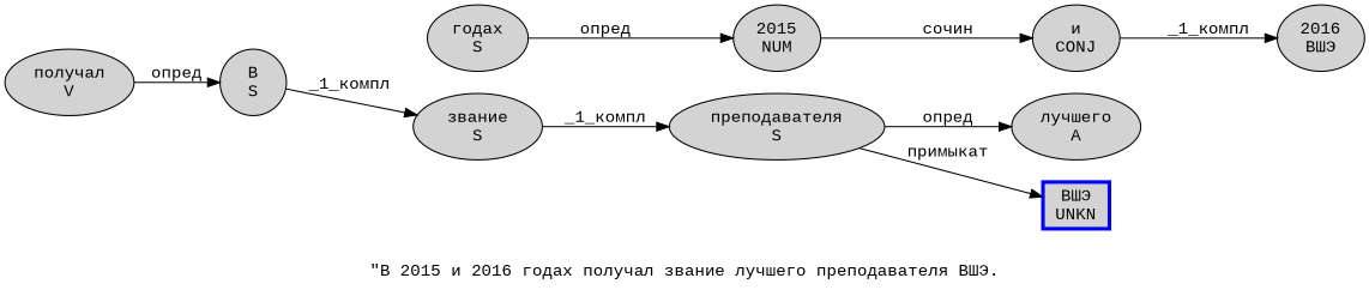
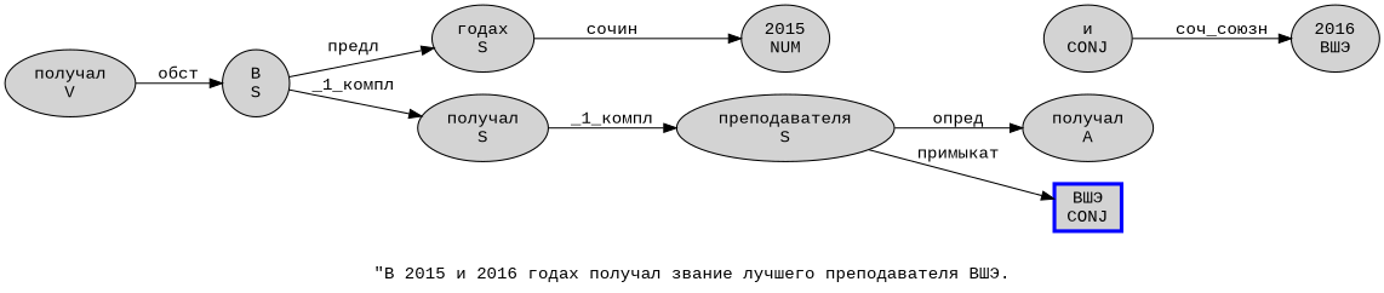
  digraph {
    fontname="Liberation Mono"
    label="\"В 2015 и 2016 годах получал звание лучшего преподавателя ВШЭ."
    rankdir=LR
    node [fillcolor=lightgray fontname="Liberation Mono" penwidth=1 shape=ellipse style=filled]
    edge [fontname="Liberation Mono"]
    n1 [label="В\nS"]
    n2 [label="годах\nS"]
-   n3 [label="звание\nS"]
+   n3 [label="получал\nS"]
    n4 [label="2015\nNUM"]
    n5 [label="и\nCONJ"]
    n6 [label="2016\nВШЭ"]
    n7 [label="получал\nV"]
    n8 [label="преподавателя\nS"]
-   n9 [label="лучшего\nA"]
-   n10 [color=blue label="ВШЭ\nUNKN" penwidth=3 shape=box]
+   n9 [label="получал\nA"]
+   n10 [color=blue label="ВШЭ\nCONJ" penwidth=3 shape=box]
+   n1 -> n2 [label="предл"]
    n1 -> n3 [label="_1_компл"]
-   n2 -> n4 [label="опред"]
+   n2 -> n4 [label="сочин"]
    n3 -> n8 [label="_1_компл"]
-   n4 -> n5 [label="сочин"]
-   n5 -> n6 [label="_1_компл"]
-   n7 -> n1 [label="опред"]
+   n5 -> n6 [label="соч_союзн"]
+   n7 -> n1 [label="обст"]
    n8 -> n9 [label="опред"]
    n8 -> n10 [label="примыкат"]
  }
